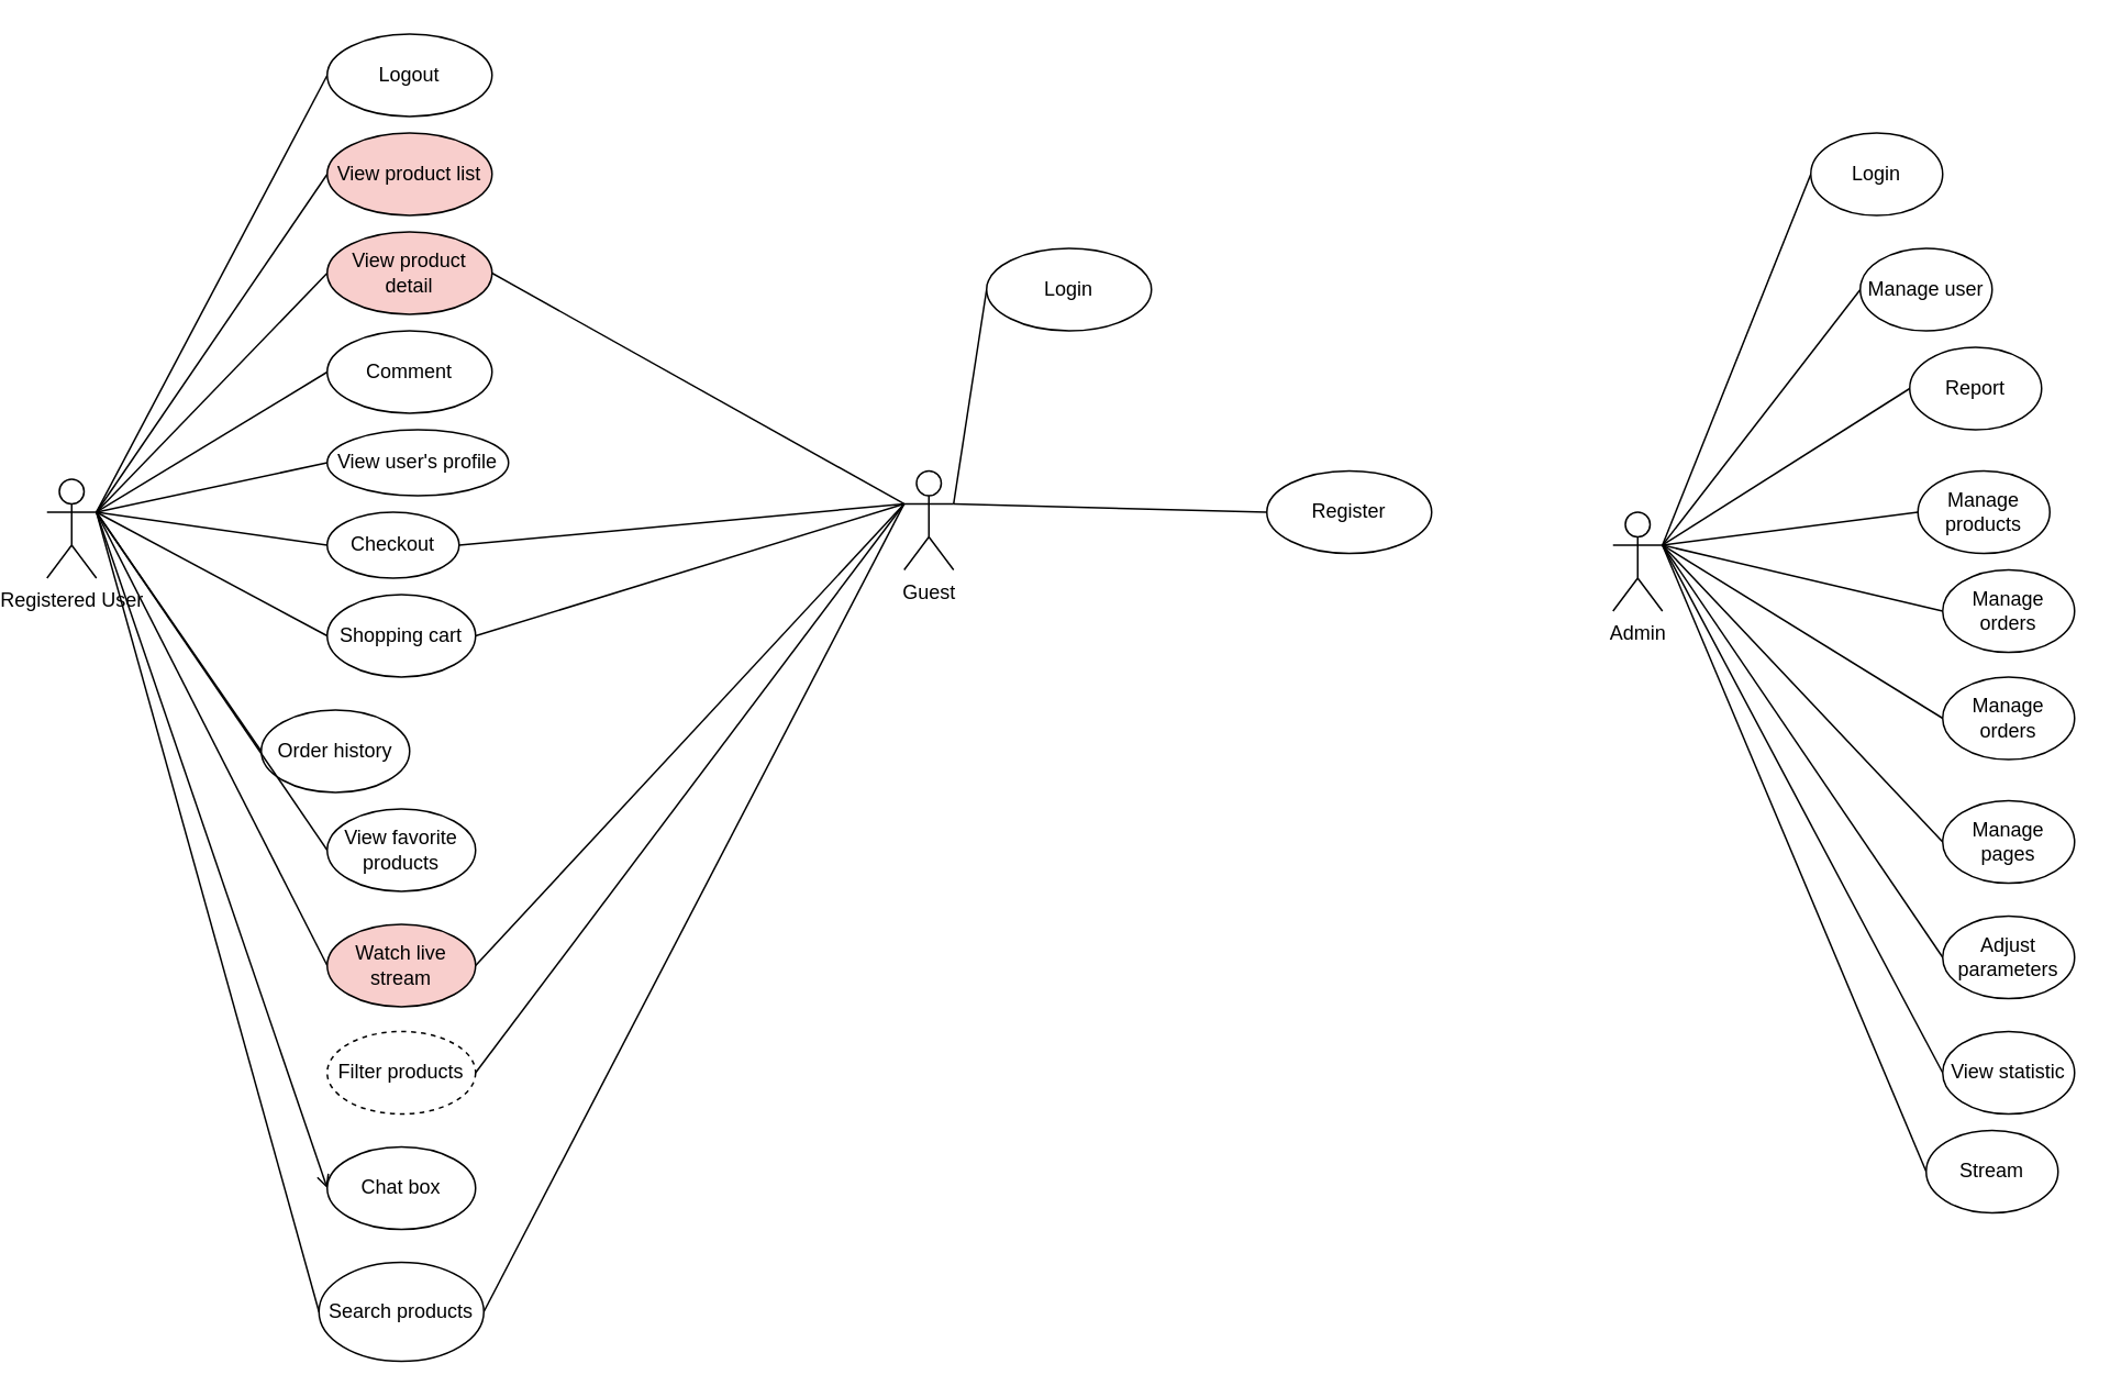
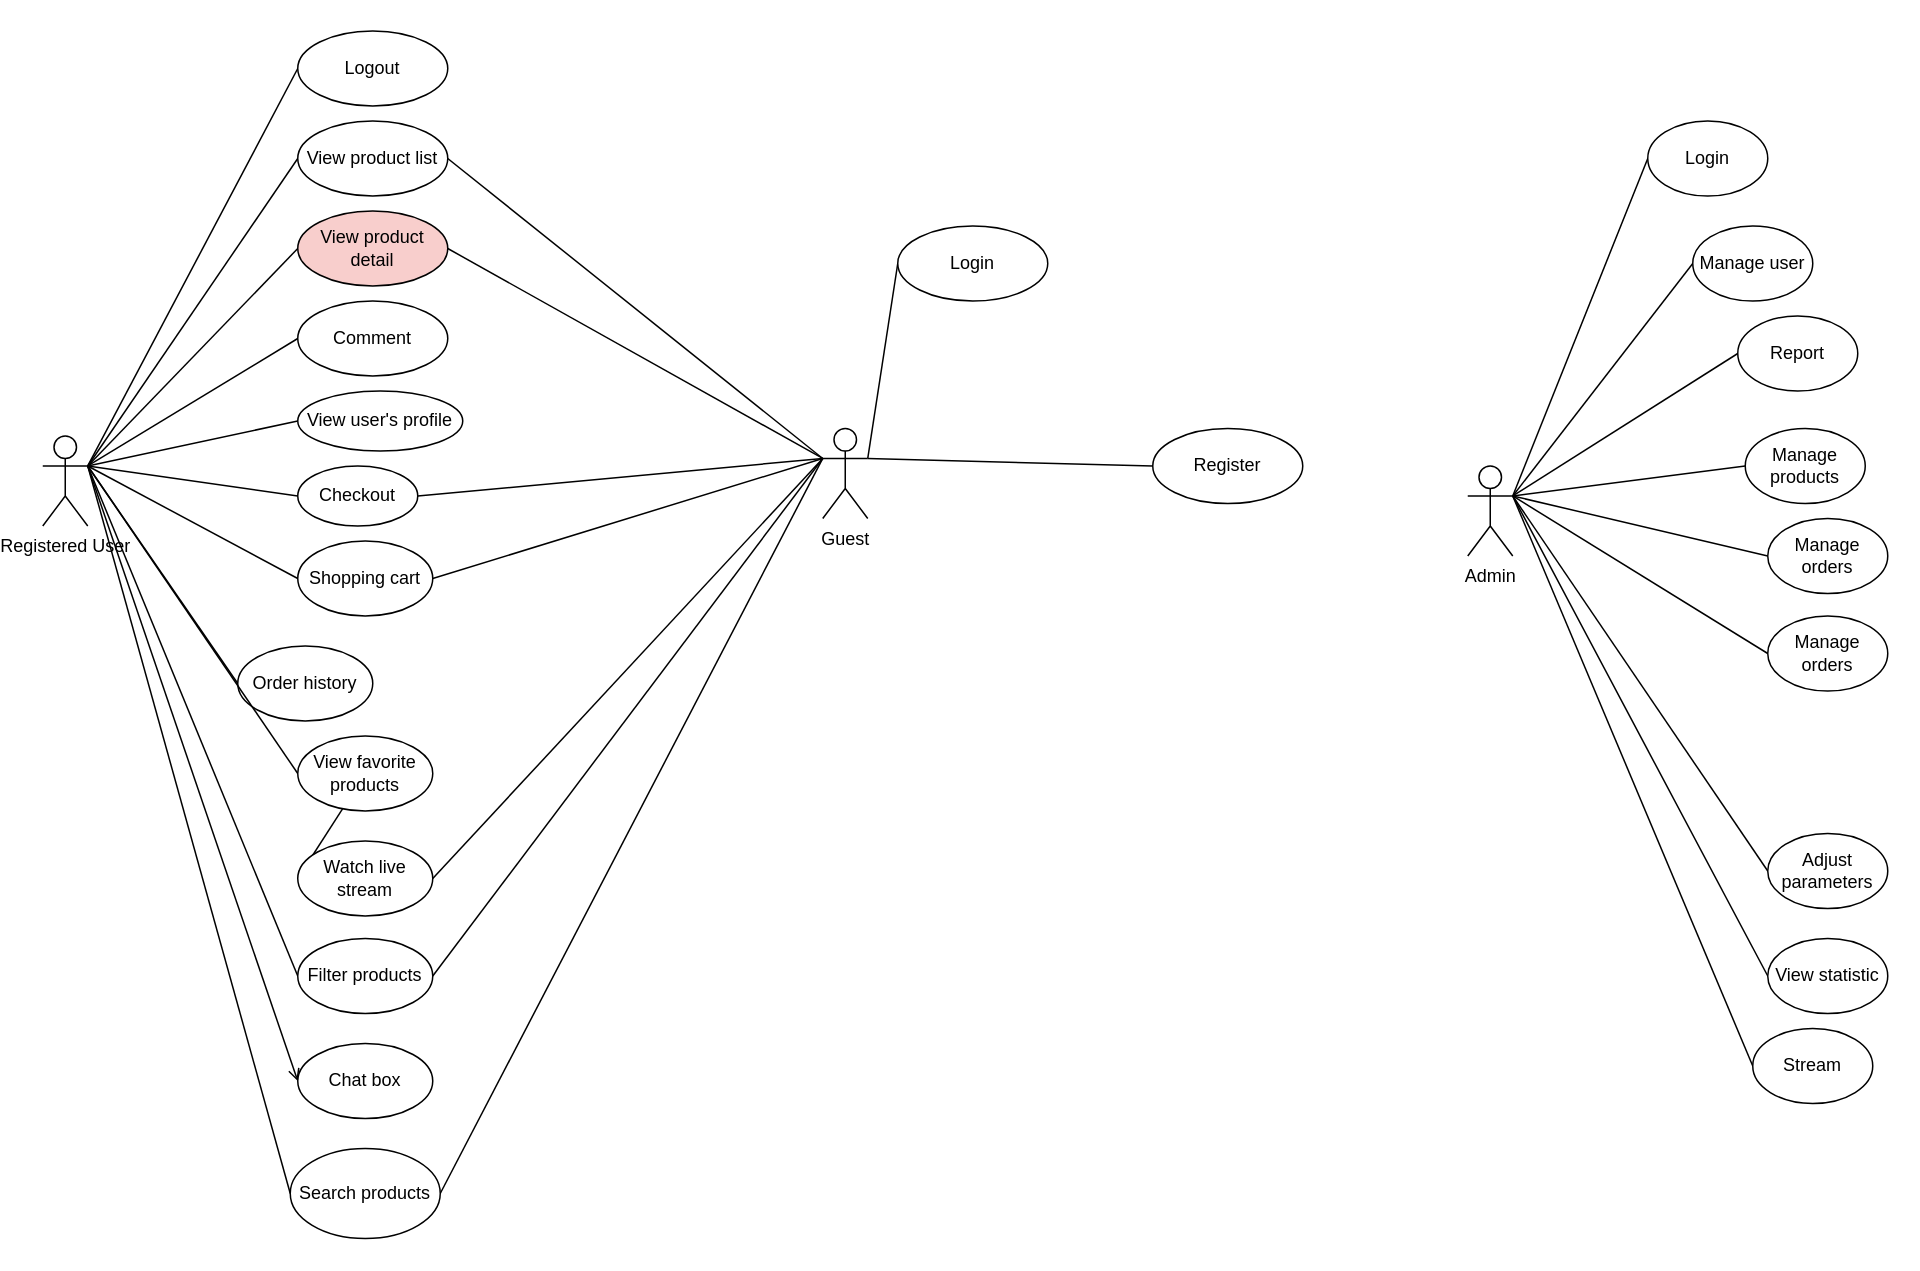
  <mxCell id="0" />
  <mxCell id="1" parent="0" />
  <mxCell id="2" style="rounded=0;orthogonalLoop=1;jettySize=auto;html=1;exitX=1;exitY=0.333;exitDx=0;exitDy=0;exitPerimeter=0;entryX=0;entryY=0.5;entryDx=0;entryDy=0;endArrow=none;endFill=0;" edge="1" parent="1" source="11" target="29"><mxGeometry relative="1" as="geometry" /></mxCell>
  <mxCell id="3" style="edgeStyle=none;rounded=0;orthogonalLoop=1;jettySize=auto;html=1;exitX=1;exitY=0.333;exitDx=0;exitDy=0;exitPerimeter=0;entryX=0;entryY=0.5;entryDx=0;entryDy=0;endArrow=none;endFill=0;" edge="1" parent="1" source="11" target="13"><mxGeometry relative="1" as="geometry" /></mxCell>
  <mxCell id="4" style="edgeStyle=none;rounded=0;orthogonalLoop=1;jettySize=auto;html=1;exitX=1;exitY=0.333;exitDx=0;exitDy=0;exitPerimeter=0;entryX=0;entryY=0.5;entryDx=0;entryDy=0;endArrow=none;endFill=0;" edge="1" parent="1" source="11" target="15"><mxGeometry relative="1" as="geometry" /></mxCell>
  <mxCell id="5" style="edgeStyle=none;rounded=0;orthogonalLoop=1;jettySize=auto;html=1;exitX=1;exitY=0.333;exitDx=0;exitDy=0;exitPerimeter=0;entryX=0;entryY=0.5;entryDx=0;entryDy=0;endArrow=none;endFill=0;" edge="1" parent="1" source="11" target="16"><mxGeometry relative="1" as="geometry" /></mxCell>
  <mxCell id="6" style="edgeStyle=none;rounded=0;orthogonalLoop=1;jettySize=auto;html=1;exitX=1;exitY=0.333;exitDx=0;exitDy=0;exitPerimeter=0;entryX=0;entryY=0.5;entryDx=0;entryDy=0;endArrow=none;endFill=0;" edge="1" parent="1" source="11" target="17"><mxGeometry relative="1" as="geometry" /></mxCell>
  <mxCell id="7" style="edgeStyle=none;rounded=0;orthogonalLoop=1;jettySize=auto;html=1;exitX=1;exitY=0.333;exitDx=0;exitDy=0;exitPerimeter=0;entryX=0;entryY=0.5;entryDx=0;entryDy=0;endArrow=none;endFill=0;" edge="1" parent="1" source="11" target="19"><mxGeometry relative="1" as="geometry" /></mxCell>
  <mxCell id="8" style="edgeStyle=none;rounded=0;orthogonalLoop=1;jettySize=auto;html=1;exitX=1;exitY=0.333;exitDx=0;exitDy=0;exitPerimeter=0;entryX=0;entryY=0.5;entryDx=0;entryDy=0;endArrow=none;endFill=0;" edge="1" parent="1" source="11" target="21"><mxGeometry relative="1" as="geometry" /></mxCell>
  <mxCell id="9" style="edgeStyle=none;rounded=0;orthogonalLoop=1;jettySize=auto;html=1;exitX=1;exitY=0.333;exitDx=0;exitDy=0;exitPerimeter=0;entryX=0;entryY=0.5;entryDx=0;entryDy=0;endArrow=open;endFill=0;" edge="1" parent="1" source="11" target="33"><mxGeometry relative="1" as="geometry" /></mxCell>
  <mxCell id="10" style="edgeStyle=none;rounded=0;orthogonalLoop=1;jettySize=auto;html=1;exitX=1;exitY=0.333;exitDx=0;exitDy=0;exitPerimeter=0;entryX=0;entryY=0.5;entryDx=0;entryDy=0;endArrow=none;endFill=0;" edge="1" parent="1" source="11" target="40"><mxGeometry relative="1" as="geometry" /></mxCell>
  <mxCell id="11" value="Registered User" style="shape=umlActor;verticalLabelPosition=bottom;verticalAlign=top;html=1;outlineConnect=0;" parent="1" vertex="1"><mxGeometry x="20" y="290" width="30" height="60" as="geometry" /></mxCell>
- <mxCell id="13" value="View product list" style="ellipse;whiteSpace=wrap;html=1;fillColor=#f8cecc;" vertex="1" parent="1"><mxGeometry x="190" y="80" width="100" height="50" as="geometry" /></mxCell>
+ <mxCell id="12" style="edgeStyle=none;rounded=0;orthogonalLoop=1;jettySize=auto;html=1;exitX=1;exitY=0.5;exitDx=0;exitDy=0;entryX=0;entryY=0.333;entryDx=0;entryDy=0;entryPerimeter=0;endArrow=none;endFill=0;" edge="1" parent="1" source="13" target="37"><mxGeometry relative="1" as="geometry" /></mxCell>
+ <mxCell id="13" value="View product list" style="ellipse;whiteSpace=wrap;html=1;" vertex="1" parent="1"><mxGeometry x="190" y="80" width="100" height="50" as="geometry" /></mxCell>
  <mxCell id="14" style="edgeStyle=none;rounded=0;orthogonalLoop=1;jettySize=auto;html=1;exitX=1;exitY=0.5;exitDx=0;exitDy=0;entryX=0;entryY=0.333;entryDx=0;entryDy=0;entryPerimeter=0;endArrow=none;endFill=0;" edge="1" parent="1" source="15" target="37"><mxGeometry relative="1" as="geometry" /></mxCell>
  <mxCell id="15" value="View product detail" style="ellipse;whiteSpace=wrap;html=1;fillColor=#f8cecc;" vertex="1" parent="1"><mxGeometry x="190" y="140" width="100" height="50" as="geometry" /></mxCell>
  <mxCell id="16" value="Comment" style="ellipse;whiteSpace=wrap;html=1;" vertex="1" parent="1"><mxGeometry x="190" y="200" width="100" height="50" as="geometry" /></mxCell>
  <mxCell id="17" value="View user's profile" style="ellipse;whiteSpace=wrap;html=1;" vertex="1" parent="1"><mxGeometry x="190" y="260" width="110" height="40" as="geometry" /></mxCell>
  <mxCell id="18" style="edgeStyle=none;rounded=0;orthogonalLoop=1;jettySize=auto;html=1;exitX=1;exitY=0.5;exitDx=0;exitDy=0;entryX=0;entryY=0.333;entryDx=0;entryDy=0;entryPerimeter=0;endArrow=none;endFill=0;" edge="1" parent="1" source="19" target="37"><mxGeometry relative="1" as="geometry" /></mxCell>
  <mxCell id="19" value="Checkout" style="ellipse;whiteSpace=wrap;html=1;" vertex="1" parent="1"><mxGeometry x="190" y="310" width="80" height="40" as="geometry" /></mxCell>
  <mxCell id="20" style="edgeStyle=none;rounded=0;orthogonalLoop=1;jettySize=auto;html=1;exitX=1;exitY=0.5;exitDx=0;exitDy=0;entryX=0;entryY=0.333;entryDx=0;entryDy=0;entryPerimeter=0;endArrow=none;endFill=0;" edge="1" parent="1" source="21" target="37"><mxGeometry relative="1" as="geometry" /></mxCell>
  <mxCell id="21" value="Shopping cart" style="ellipse;whiteSpace=wrap;html=1;" vertex="1" parent="1"><mxGeometry x="190" y="360" width="90" height="50" as="geometry" /></mxCell>
  <mxCell id="22" style="edgeStyle=none;rounded=0;orthogonalLoop=1;jettySize=auto;html=1;exitX=0;exitY=0.5;exitDx=0;exitDy=0;endArrow=none;endFill=0;" edge="1" parent="1" source="23"><mxGeometry relative="1" as="geometry"><mxPoint x="50" y="310" as="targetPoint" /></mxGeometry></mxCell>
  <mxCell id="23" value="Order history" style="ellipse;whiteSpace=wrap;html=1;" vertex="1" parent="1"><mxGeometry x="150" y="430" width="90" height="50" as="geometry" /></mxCell>
  <mxCell id="24" style="edgeStyle=none;rounded=0;orthogonalLoop=1;jettySize=auto;html=1;exitX=0;exitY=0.5;exitDx=0;exitDy=0;entryX=1;entryY=0.333;entryDx=0;entryDy=0;entryPerimeter=0;endArrow=none;endFill=0;" edge="1" parent="1" source="25" target="11"><mxGeometry relative="1" as="geometry" /></mxCell>
  <mxCell id="25" value="View favorite products" style="ellipse;whiteSpace=wrap;html=1;" vertex="1" parent="1"><mxGeometry x="190" y="490" width="90" height="50" as="geometry" /></mxCell>
- <mxCell id="26" style="edgeStyle=none;rounded=0;orthogonalLoop=1;jettySize=auto;html=1;exitX=0;exitY=0.5;exitDx=0;exitDy=0;entryX=1;entryY=0.333;entryDx=0;entryDy=0;entryPerimeter=0;endArrow=none;endFill=0;" edge="1" parent="1" source="28" target="11"><mxGeometry relative="1" as="geometry" /></mxCell>
+ <mxCell id="26" style="edgeStyle=none;rounded=0;orthogonalLoop=1;jettySize=auto;html=1;exitX=0;exitY=0.5;exitDx=0;exitDy=0;endArrow=none;endFill=0;" edge="1" parent="1" source="28" target="25"><mxGeometry relative="1" as="geometry" /></mxCell>
  <mxCell id="27" style="edgeStyle=none;rounded=0;orthogonalLoop=1;jettySize=auto;html=1;exitX=1;exitY=0.5;exitDx=0;exitDy=0;entryX=0;entryY=0.333;entryDx=0;entryDy=0;entryPerimeter=0;endArrow=none;endFill=0;" edge="1" parent="1" source="28" target="37"><mxGeometry relative="1" as="geometry" /></mxCell>
- <mxCell id="28" value="Watch live stream" style="ellipse;whiteSpace=wrap;html=1;fillColor=#f8cecc;" vertex="1" parent="1"><mxGeometry x="190" y="560" width="90" height="50" as="geometry" /></mxCell>
+ <mxCell id="28" value="Watch live stream" style="ellipse;whiteSpace=wrap;html=1;" vertex="1" parent="1"><mxGeometry x="190" y="560" width="90" height="50" as="geometry" /></mxCell>
  <mxCell id="29" value="Logout" style="ellipse;whiteSpace=wrap;html=1;" vertex="1" parent="1"><mxGeometry x="190" y="20" width="100" height="50" as="geometry" /></mxCell>
+ <mxCell id="30" style="edgeStyle=none;rounded=0;orthogonalLoop=1;jettySize=auto;html=1;exitX=0;exitY=0.5;exitDx=0;exitDy=0;entryX=1;entryY=0.333;entryDx=0;entryDy=0;entryPerimeter=0;endArrow=none;endFill=0;" edge="1" parent="1" source="32" target="11"><mxGeometry relative="1" as="geometry" /></mxCell>
  <mxCell id="31" style="edgeStyle=none;rounded=0;orthogonalLoop=1;jettySize=auto;html=1;exitX=1;exitY=0.5;exitDx=0;exitDy=0;entryX=0;entryY=0.333;entryDx=0;entryDy=0;entryPerimeter=0;endArrow=none;endFill=0;" edge="1" parent="1" source="32" target="37"><mxGeometry relative="1" as="geometry" /></mxCell>
- <mxCell id="32" value="Filter products" style="ellipse;whiteSpace=wrap;html=1;dashed=1;" vertex="1" parent="1"><mxGeometry x="190" y="625" width="90" height="50" as="geometry" /></mxCell>
+ <mxCell id="32" value="Filter products" style="ellipse;whiteSpace=wrap;html=1;" vertex="1" parent="1"><mxGeometry x="190" y="625" width="90" height="50" as="geometry" /></mxCell>
  <mxCell id="33" value="Chat box" style="ellipse;whiteSpace=wrap;html=1;" vertex="1" parent="1"><mxGeometry x="190" y="695" width="90" height="50" as="geometry" /></mxCell>
  <mxCell id="34" style="edgeStyle=none;rounded=0;orthogonalLoop=1;jettySize=auto;html=1;exitX=1;exitY=0.333;exitDx=0;exitDy=0;exitPerimeter=0;entryX=0;entryY=0.5;entryDx=0;entryDy=0;endArrow=none;endFill=0;" edge="1" parent="1" source="37" target="38"><mxGeometry relative="1" as="geometry" /></mxCell>
  <mxCell id="35" style="edgeStyle=none;rounded=0;orthogonalLoop=1;jettySize=auto;html=1;exitX=1;exitY=0.333;exitDx=0;exitDy=0;exitPerimeter=0;entryX=0;entryY=0.5;entryDx=0;entryDy=0;endArrow=none;endFill=0;" edge="1" parent="1" source="37" target="39"><mxGeometry relative="1" as="geometry" /></mxCell>
  <mxCell id="36" style="edgeStyle=none;rounded=0;orthogonalLoop=1;jettySize=auto;html=1;exitX=0;exitY=0.333;exitDx=0;exitDy=0;exitPerimeter=0;entryX=1;entryY=0.5;entryDx=0;entryDy=0;endArrow=none;endFill=0;" edge="1" parent="1" source="37" target="40"><mxGeometry relative="1" as="geometry" /></mxCell>
  <mxCell id="37" value="Guest" style="shape=umlActor;verticalLabelPosition=bottom;verticalAlign=top;html=1;outlineConnect=0;" vertex="1" parent="1"><mxGeometry x="540" y="285" width="30" height="60" as="geometry" /></mxCell>
  <mxCell id="38" value="Login" style="ellipse;whiteSpace=wrap;html=1;" vertex="1" parent="1"><mxGeometry x="590" y="150" width="100" height="50" as="geometry" /></mxCell>
  <mxCell id="39" value="Register" style="ellipse;whiteSpace=wrap;html=1;" vertex="1" parent="1"><mxGeometry x="760" y="285" width="100" height="50" as="geometry" /></mxCell>
  <mxCell id="40" value="Search products" style="ellipse;whiteSpace=wrap;html=1;" vertex="1" parent="1"><mxGeometry x="185" y="765" width="100" height="60" as="geometry" /></mxCell>
  <mxCell id="41" style="edgeStyle=none;rounded=0;orthogonalLoop=1;jettySize=auto;html=1;exitX=1;exitY=0.333;exitDx=0;exitDy=0;exitPerimeter=0;entryX=0;entryY=0.5;entryDx=0;entryDy=0;endArrow=none;endFill=0;" edge="1" parent="1" source="50" target="51"><mxGeometry relative="1" as="geometry" /></mxCell>
  <mxCell id="42" style="edgeStyle=none;rounded=0;orthogonalLoop=1;jettySize=auto;html=1;exitX=1;exitY=0.333;exitDx=0;exitDy=0;exitPerimeter=0;entryX=0;entryY=0.5;entryDx=0;entryDy=0;endArrow=none;endFill=0;" edge="1" parent="1" source="50" target="52"><mxGeometry relative="1" as="geometry" /></mxCell>
  <mxCell id="43" style="edgeStyle=none;rounded=0;orthogonalLoop=1;jettySize=auto;html=1;exitX=1;exitY=0.333;exitDx=0;exitDy=0;exitPerimeter=0;entryX=0;entryY=0.5;entryDx=0;entryDy=0;endArrow=none;endFill=0;" edge="1" parent="1" source="50" target="53"><mxGeometry relative="1" as="geometry" /></mxCell>
  <mxCell id="44" style="edgeStyle=none;rounded=0;orthogonalLoop=1;jettySize=auto;html=1;exitX=1;exitY=0.333;exitDx=0;exitDy=0;exitPerimeter=0;entryX=0;entryY=0.5;entryDx=0;entryDy=0;endArrow=none;endFill=0;" edge="1" parent="1" source="50" target="56"><mxGeometry relative="1" as="geometry" /></mxCell>
  <mxCell id="45" style="edgeStyle=none;rounded=0;orthogonalLoop=1;jettySize=auto;html=1;exitX=1;exitY=0.333;exitDx=0;exitDy=0;exitPerimeter=0;entryX=0;entryY=0.5;entryDx=0;entryDy=0;endArrow=none;endFill=0;" edge="1" parent="1" source="50" target="57"><mxGeometry relative="1" as="geometry" /></mxCell>
- <mxCell id="46" style="edgeStyle=none;rounded=0;orthogonalLoop=1;jettySize=auto;html=1;exitX=1;exitY=0.333;exitDx=0;exitDy=0;exitPerimeter=0;entryX=0;entryY=0.5;entryDx=0;entryDy=0;endArrow=none;endFill=0;" edge="1" parent="1" source="50" target="58"><mxGeometry relative="1" as="geometry" /></mxCell>
  <mxCell id="47" style="edgeStyle=none;rounded=0;orthogonalLoop=1;jettySize=auto;html=1;exitX=1;exitY=0.333;exitDx=0;exitDy=0;exitPerimeter=0;entryX=0;entryY=0.5;entryDx=0;entryDy=0;endArrow=none;endFill=0;" edge="1" parent="1" source="50" target="59"><mxGeometry relative="1" as="geometry" /></mxCell>
  <mxCell id="48" style="edgeStyle=none;rounded=0;orthogonalLoop=1;jettySize=auto;html=1;exitX=1;exitY=0.333;exitDx=0;exitDy=0;exitPerimeter=0;endArrow=none;endFill=0;entryX=0;entryY=0.5;entryDx=0;entryDy=0;" edge="1" parent="1" source="50" target="60"><mxGeometry relative="1" as="geometry"><mxPoint x="1070" y="675" as="targetPoint" /></mxGeometry></mxCell>
  <mxCell id="49" style="edgeStyle=none;rounded=0;orthogonalLoop=1;jettySize=auto;html=1;exitX=1;exitY=0.333;exitDx=0;exitDy=0;exitPerimeter=0;endArrow=none;endFill=0;entryX=0;entryY=0.5;entryDx=0;entryDy=0;" edge="1" parent="1" source="50" target="61"><mxGeometry relative="1" as="geometry"><mxPoint x="1030" y="685" as="targetPoint" /></mxGeometry></mxCell>
  <mxCell id="50" value="Admin" style="shape=umlActor;verticalLabelPosition=bottom;verticalAlign=top;html=1;outlineConnect=0;" vertex="1" parent="1"><mxGeometry x="970" y="310" width="30" height="60" as="geometry" /></mxCell>
  <mxCell id="51" value="Login" style="ellipse;whiteSpace=wrap;html=1;" vertex="1" parent="1"><mxGeometry x="1090" y="80" width="80" height="50" as="geometry" /></mxCell>
  <mxCell id="52" value="Manage user" style="ellipse;whiteSpace=wrap;html=1;" vertex="1" parent="1"><mxGeometry x="1120" y="150" width="80" height="50" as="geometry" /></mxCell>
  <mxCell id="53" value="Report" style="ellipse;whiteSpace=wrap;html=1;" vertex="1" parent="1"><mxGeometry x="1150" y="210" width="80" height="50" as="geometry" /></mxCell>
  <mxCell id="54" style="edgeStyle=none;rounded=0;orthogonalLoop=1;jettySize=auto;html=1;exitX=0;exitY=0.5;exitDx=0;exitDy=0;entryX=1;entryY=0.333;entryDx=0;entryDy=0;entryPerimeter=0;endArrow=none;endFill=0;" edge="1" parent="1" source="55" target="50"><mxGeometry relative="1" as="geometry" /></mxCell>
  <mxCell id="55" value="Manage products" style="ellipse;whiteSpace=wrap;html=1;" vertex="1" parent="1"><mxGeometry x="1155" y="285" width="80" height="50" as="geometry" /></mxCell>
  <mxCell id="56" value="Manage orders" style="ellipse;whiteSpace=wrap;html=1;" vertex="1" parent="1"><mxGeometry x="1170" y="345" width="80" height="50" as="geometry" /></mxCell>
  <mxCell id="57" value="Manage orders" style="ellipse;whiteSpace=wrap;html=1;" vertex="1" parent="1"><mxGeometry x="1170" y="410" width="80" height="50" as="geometry" /></mxCell>
- <mxCell id="58" value="Manage pages" style="ellipse;whiteSpace=wrap;html=1;" vertex="1" parent="1"><mxGeometry x="1170" y="485" width="80" height="50" as="geometry" /></mxCell>
  <mxCell id="59" value="Adjust parameters" style="ellipse;whiteSpace=wrap;html=1;" vertex="1" parent="1"><mxGeometry x="1170" y="555" width="80" height="50" as="geometry" /></mxCell>
  <mxCell id="60" value="View statistic" style="ellipse;whiteSpace=wrap;html=1;" vertex="1" parent="1"><mxGeometry x="1170" y="625" width="80" height="50" as="geometry" /></mxCell>
  <mxCell id="61" value="Stream" style="ellipse;whiteSpace=wrap;html=1;" vertex="1" parent="1"><mxGeometry x="1160" y="685" width="80" height="50" as="geometry" /></mxCell>
